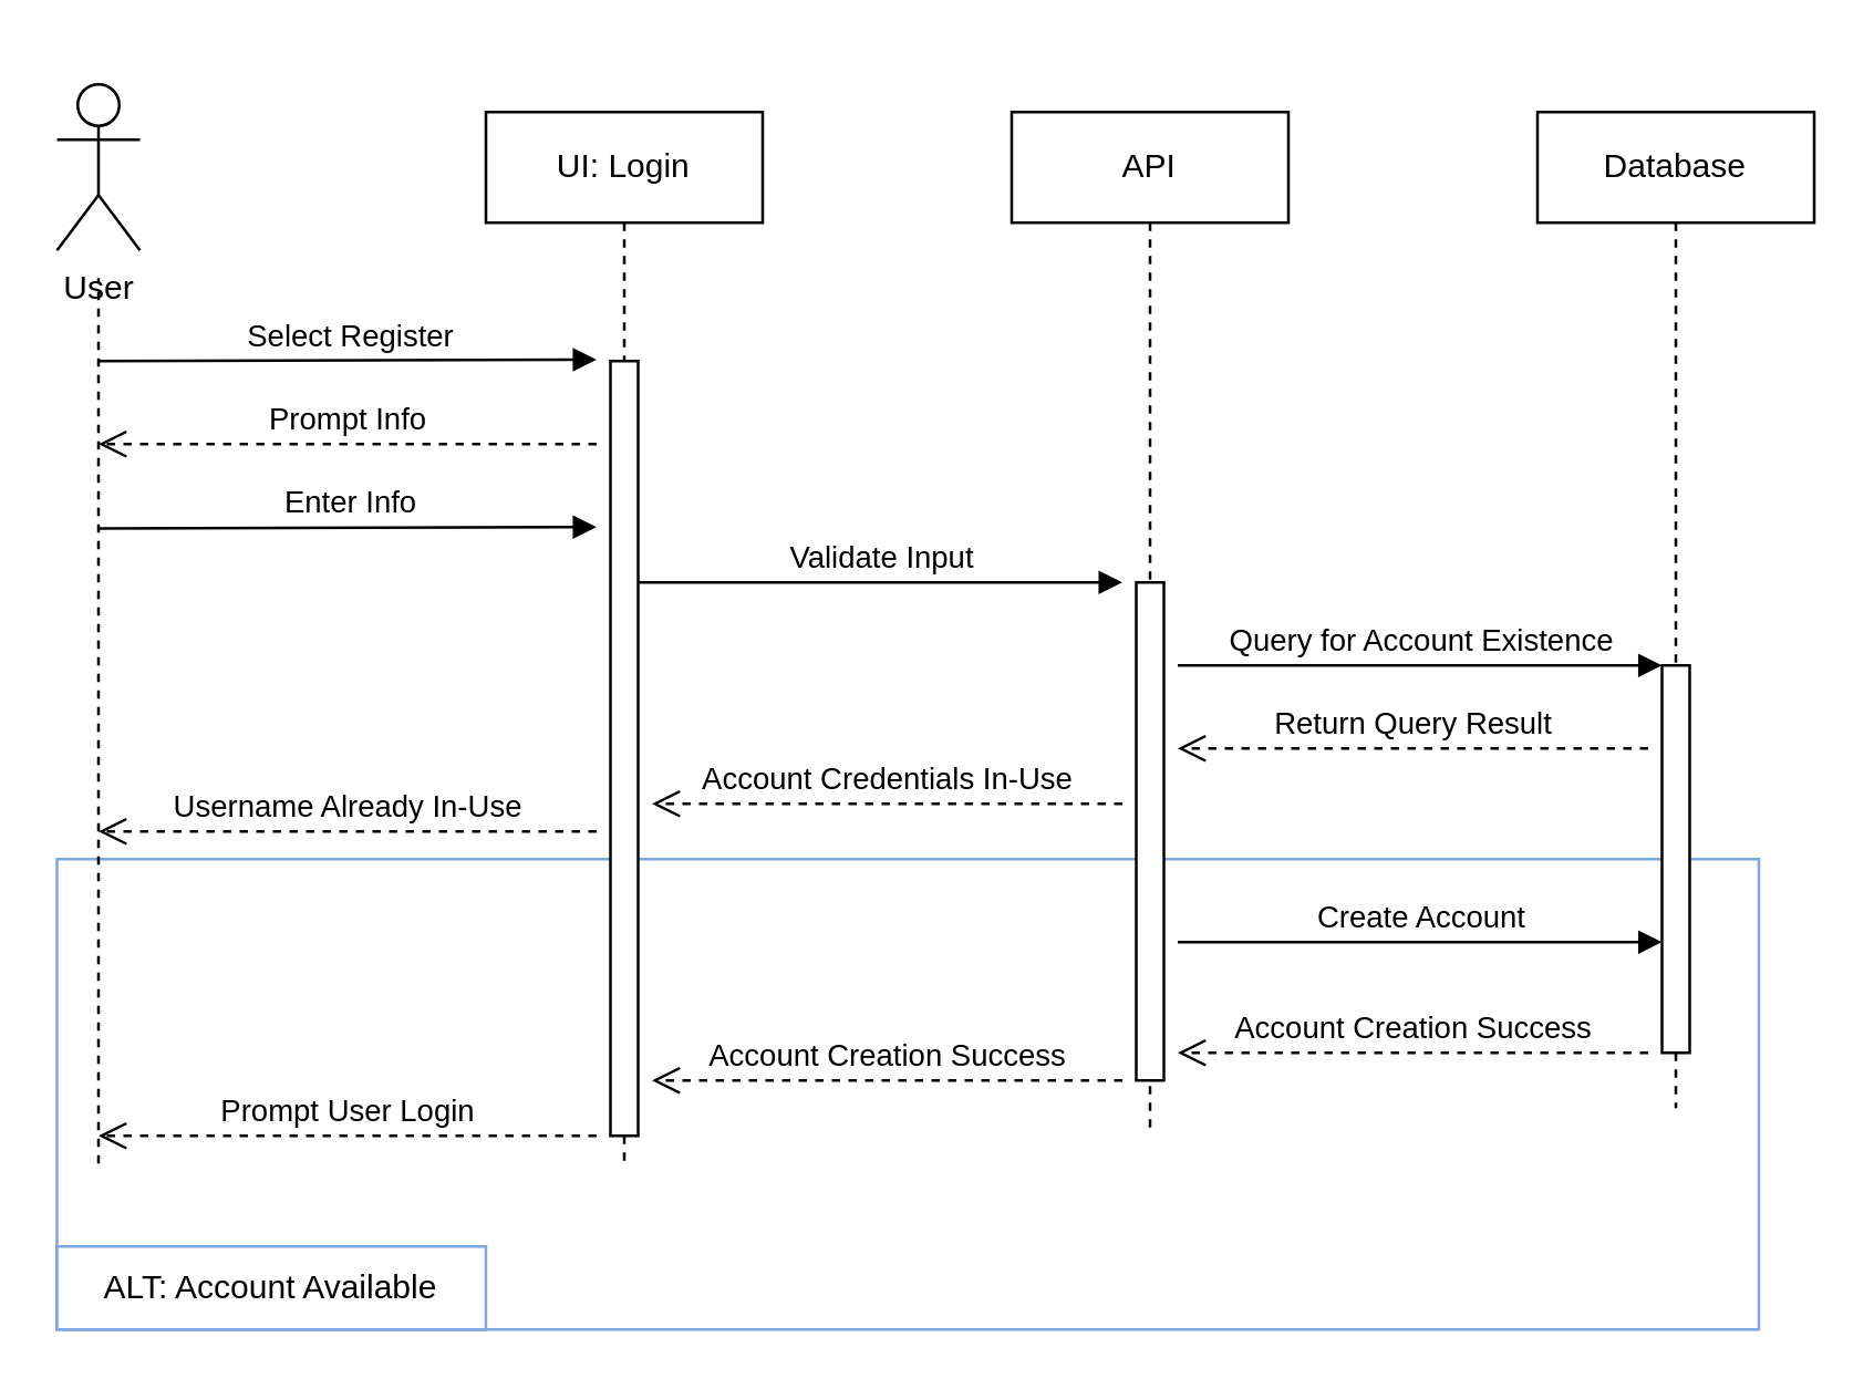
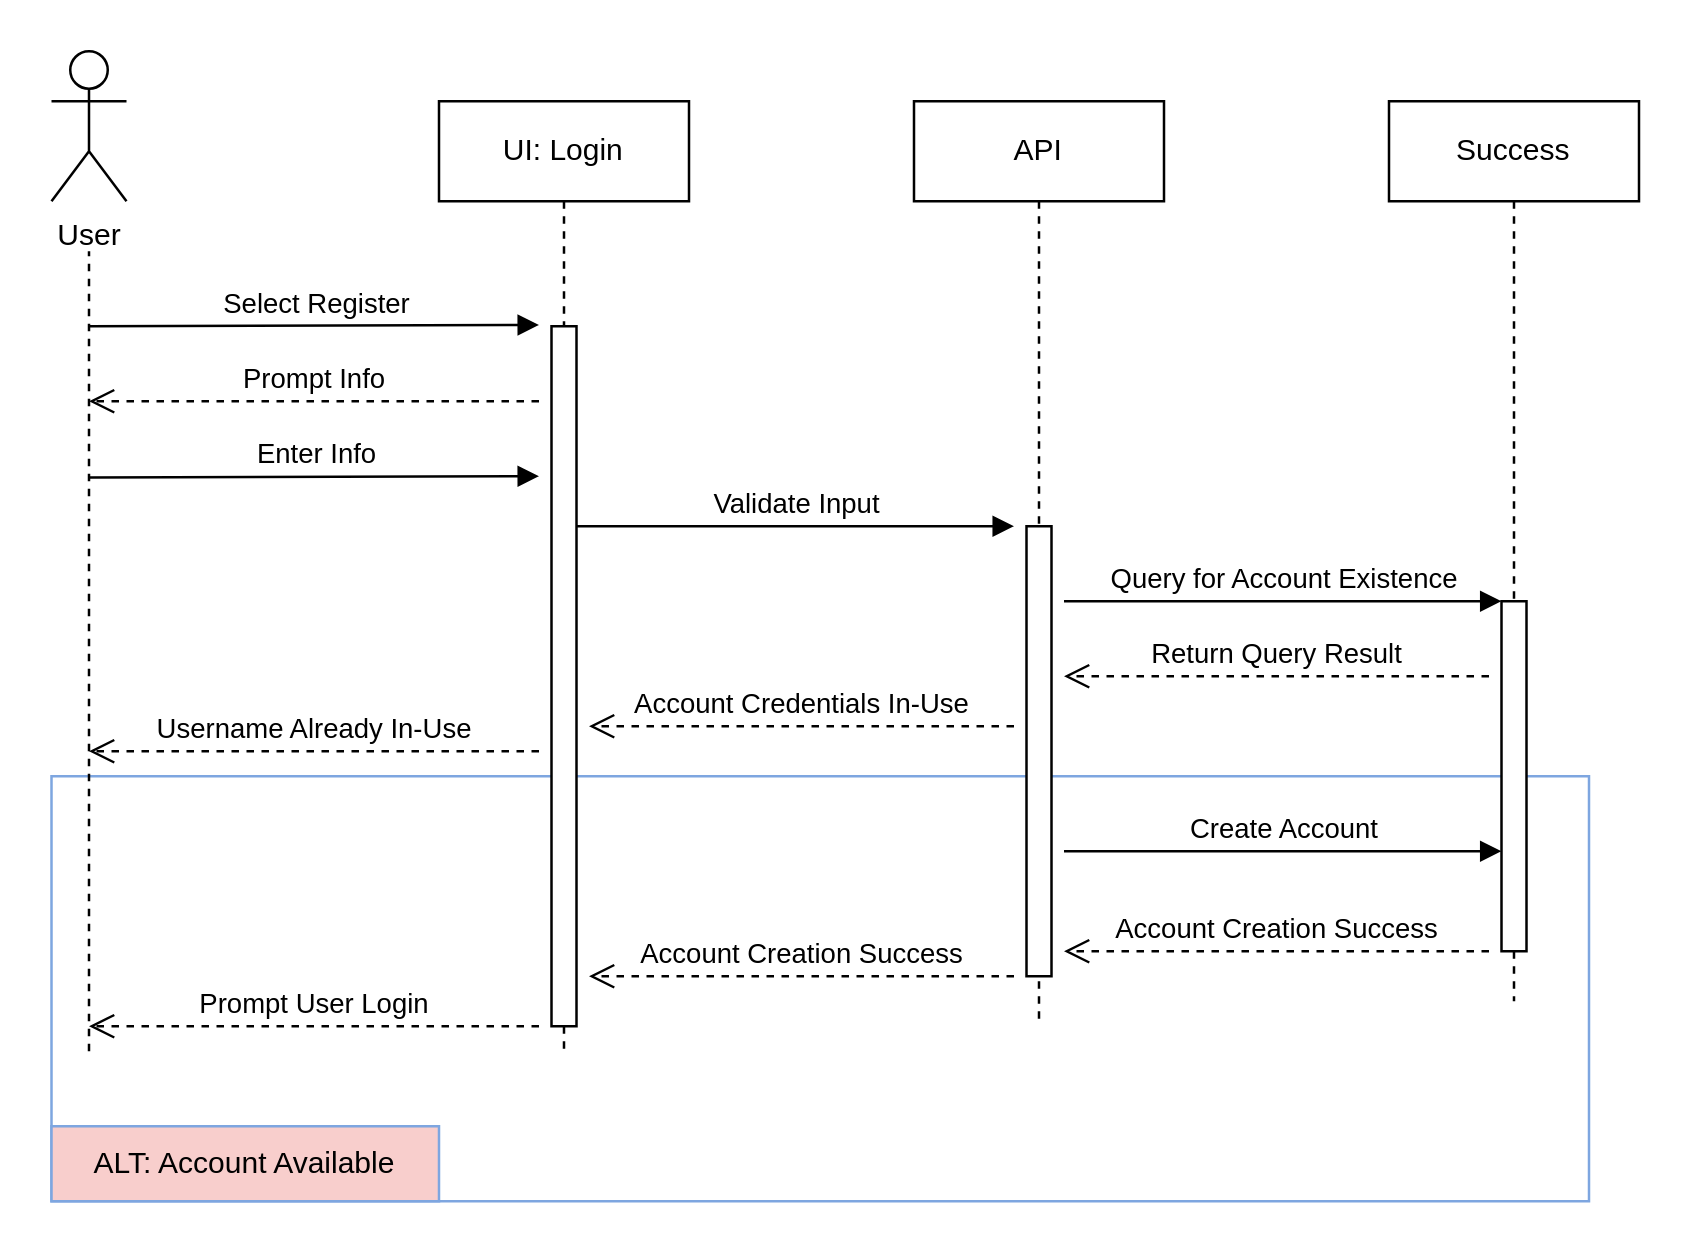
  <mxCell id="0" />
  <mxCell id="1" parent="0" />
  <mxCell id="2" value="" style="rounded=0;whiteSpace=wrap;html=1;strokeColor=#7EA6E0;" vertex="1" parent="1"><mxGeometry x="20" y="310" width="615" height="170" as="geometry" /></mxCell>
  <mxCell id="3" value="" style="endArrow=none;dashed=1;html=1;rounded=0;" edge="1" parent="1"><mxGeometry width="50" height="50" relative="1" as="geometry"><mxPoint x="35" y="420" as="sourcePoint" /><mxPoint x="35" y="100" as="targetPoint" /></mxGeometry></mxCell>
  <mxCell id="4" value="UI: Login" style="shape=umlLifeline;perimeter=lifelinePerimeter;whiteSpace=wrap;html=1;container=0;dropTarget=0;collapsible=0;recursiveResize=0;outlineConnect=0;portConstraint=eastwest;newEdgeStyle={&quot;edgeStyle&quot;:&quot;elbowEdgeStyle&quot;,&quot;elbow&quot;:&quot;vertical&quot;,&quot;curved&quot;:0,&quot;rounded&quot;:0};" parent="1" vertex="1"><mxGeometry x="175" y="40" width="100" height="380" as="geometry" /></mxCell>
  <mxCell id="5" value="" style="html=1;points=[];perimeter=orthogonalPerimeter;outlineConnect=0;targetShapes=umlLifeline;portConstraint=eastwest;newEdgeStyle={&quot;edgeStyle&quot;:&quot;elbowEdgeStyle&quot;,&quot;elbow&quot;:&quot;vertical&quot;,&quot;curved&quot;:0,&quot;rounded&quot;:0};" parent="4" vertex="1"><mxGeometry x="45" y="90" width="10" height="280" as="geometry" /></mxCell>
  <mxCell id="6" value="API" style="shape=umlLifeline;perimeter=lifelinePerimeter;whiteSpace=wrap;html=1;container=0;dropTarget=0;collapsible=0;recursiveResize=0;outlineConnect=0;portConstraint=eastwest;newEdgeStyle={&quot;edgeStyle&quot;:&quot;elbowEdgeStyle&quot;,&quot;elbow&quot;:&quot;vertical&quot;,&quot;curved&quot;:0,&quot;rounded&quot;:0};" vertex="1" parent="1"><mxGeometry x="365" y="40" width="100" height="370" as="geometry" /></mxCell>
  <mxCell id="7" value="" style="html=1;points=[];perimeter=orthogonalPerimeter;outlineConnect=0;targetShapes=umlLifeline;portConstraint=eastwest;newEdgeStyle={&quot;edgeStyle&quot;:&quot;elbowEdgeStyle&quot;,&quot;elbow&quot;:&quot;vertical&quot;,&quot;curved&quot;:0,&quot;rounded&quot;:0};" vertex="1" parent="6"><mxGeometry x="45" y="170" width="10" height="180" as="geometry" /></mxCell>
  <mxCell id="8" value="Validate Input" style="html=1;verticalAlign=bottom;endArrow=block;edgeStyle=elbowEdgeStyle;elbow=vertical;curved=0;rounded=0;" edge="1" parent="1"><mxGeometry x="0.006" relative="1" as="geometry"><mxPoint x="230" y="210" as="sourcePoint" /><Array as="points"><mxPoint x="320" y="210" /></Array><mxPoint x="405" y="210" as="targetPoint" /><mxPoint as="offset" /></mxGeometry></mxCell>
- <mxCell id="9" value="Database" style="shape=umlLifeline;perimeter=lifelinePerimeter;whiteSpace=wrap;html=1;container=0;dropTarget=0;collapsible=0;recursiveResize=0;outlineConnect=0;portConstraint=eastwest;newEdgeStyle={&quot;edgeStyle&quot;:&quot;elbowEdgeStyle&quot;,&quot;elbow&quot;:&quot;vertical&quot;,&quot;curved&quot;:0,&quot;rounded&quot;:0};" vertex="1" parent="1"><mxGeometry x="555" y="40" width="100" height="360" as="geometry" /></mxCell>
+ <mxCell id="9" value="Success" style="shape=umlLifeline;perimeter=lifelinePerimeter;whiteSpace=wrap;html=1;container=0;dropTarget=0;collapsible=0;recursiveResize=0;outlineConnect=0;portConstraint=eastwest;newEdgeStyle={&quot;edgeStyle&quot;:&quot;elbowEdgeStyle&quot;,&quot;elbow&quot;:&quot;vertical&quot;,&quot;curved&quot;:0,&quot;rounded&quot;:0};" vertex="1" parent="1"><mxGeometry x="555" y="40" width="100" height="360" as="geometry" /></mxCell>
  <mxCell id="10" value="" style="html=1;points=[];perimeter=orthogonalPerimeter;outlineConnect=0;targetShapes=umlLifeline;portConstraint=eastwest;newEdgeStyle={&quot;edgeStyle&quot;:&quot;elbowEdgeStyle&quot;,&quot;elbow&quot;:&quot;vertical&quot;,&quot;curved&quot;:0,&quot;rounded&quot;:0};" vertex="1" parent="9"><mxGeometry x="45" y="200" width="10" height="140" as="geometry" /></mxCell>
  <mxCell id="11" value="Query for Account Existence" style="html=1;verticalAlign=bottom;endArrow=block;edgeStyle=elbowEdgeStyle;elbow=vertical;curved=0;rounded=0;" edge="1" parent="1"><mxGeometry relative="1" as="geometry"><mxPoint x="425" y="240" as="sourcePoint" /><Array as="points"><mxPoint x="515" y="240" /></Array><mxPoint x="600" y="240" as="targetPoint" /></mxGeometry></mxCell>
  <mxCell id="12" value="Return Query Result" style="html=1;verticalAlign=bottom;endArrow=open;dashed=1;endSize=8;edgeStyle=elbowEdgeStyle;elbow=horizontal;curved=0;rounded=0;" edge="1" parent="1"><mxGeometry relative="1" as="geometry"><mxPoint x="425" y="270" as="targetPoint" /><Array as="points"><mxPoint x="520" y="270" /></Array><mxPoint x="595" y="270" as="sourcePoint" /><mxPoint as="offset" /></mxGeometry></mxCell>
  <mxCell id="13" value="Prompt User Login" style="html=1;verticalAlign=bottom;endArrow=open;dashed=1;endSize=8;edgeStyle=elbowEdgeStyle;elbow=vertical;curved=0;rounded=0;" edge="1" parent="1"><mxGeometry relative="1" as="geometry"><mxPoint x="35" y="410" as="targetPoint" /><Array as="points"><mxPoint x="140" y="410" /></Array><mxPoint x="215" y="410" as="sourcePoint" /></mxGeometry></mxCell>
  <mxCell id="14" value="Account Credentials In-Use" style="html=1;verticalAlign=bottom;endArrow=open;dashed=1;endSize=8;edgeStyle=elbowEdgeStyle;elbow=vertical;curved=0;rounded=0;" edge="1" parent="1"><mxGeometry relative="1" as="geometry"><mxPoint x="235" y="290" as="targetPoint" /><Array as="points"><mxPoint x="330" y="290" /></Array><mxPoint x="405" y="290" as="sourcePoint" /><mxPoint as="offset" /></mxGeometry></mxCell>
- <mxCell id="15" value="User" style="shape=umlActor;verticalLabelPosition=bottom;verticalAlign=top;html=1;" vertex="1" parent="1"><mxGeometry x="20" y="30" width="30" height="60" as="geometry" /></mxCell>
+ <mxCell id="15" value="User" style="shape=umlActor;verticalLabelPosition=bottom;verticalAlign=top;html=1;" vertex="1" parent="1"><mxGeometry x="20" y="20" width="30" height="60" as="geometry" /></mxCell>
  <mxCell id="16" value="Select Register" style="html=1;verticalAlign=bottom;endArrow=block;edgeStyle=elbowEdgeStyle;elbow=vertical;curved=0;rounded=0;" edge="1" parent="1"><mxGeometry relative="1" as="geometry"><mxPoint x="35" y="130" as="sourcePoint" /><Array as="points"><mxPoint x="140" y="129.5" /></Array><mxPoint x="215" y="130" as="targetPoint" /></mxGeometry></mxCell>
  <mxCell id="17" value="Prompt Info" style="html=1;verticalAlign=bottom;endArrow=open;dashed=1;endSize=8;edgeStyle=elbowEdgeStyle;elbow=vertical;curved=0;rounded=0;" edge="1" parent="1"><mxGeometry relative="1" as="geometry"><mxPoint x="35" y="160" as="targetPoint" /><Array as="points"><mxPoint x="140" y="160" /></Array><mxPoint x="215" y="160" as="sourcePoint" /></mxGeometry></mxCell>
  <mxCell id="18" value="Enter Info" style="html=1;verticalAlign=bottom;endArrow=block;edgeStyle=elbowEdgeStyle;elbow=vertical;curved=0;rounded=0;" edge="1" parent="1"><mxGeometry relative="1" as="geometry"><mxPoint x="35" y="190.5" as="sourcePoint" /><Array as="points"><mxPoint x="140" y="190" /></Array><mxPoint x="215" y="190.5" as="targetPoint" /></mxGeometry></mxCell>
  <mxCell id="19" value="Account Creation Success" style="html=1;verticalAlign=bottom;endArrow=open;dashed=1;endSize=8;edgeStyle=elbowEdgeStyle;elbow=vertical;curved=0;rounded=0;" edge="1" parent="1"><mxGeometry relative="1" as="geometry"><mxPoint x="235" y="390" as="targetPoint" /><Array as="points"><mxPoint x="330" y="390" /></Array><mxPoint x="405" y="390" as="sourcePoint" /></mxGeometry></mxCell>
  <mxCell id="20" value="Create Account" style="html=1;verticalAlign=bottom;endArrow=block;edgeStyle=elbowEdgeStyle;elbow=vertical;curved=0;rounded=0;" edge="1" parent="1"><mxGeometry relative="1" as="geometry"><mxPoint x="425" y="340" as="sourcePoint" /><Array as="points"><mxPoint x="515" y="340" /></Array><mxPoint x="600" y="340" as="targetPoint" /></mxGeometry></mxCell>
  <mxCell id="21" value="Account Creation Success" style="html=1;verticalAlign=bottom;endArrow=open;dashed=1;endSize=8;edgeStyle=elbowEdgeStyle;elbow=horizontal;curved=0;rounded=0;" edge="1" parent="1"><mxGeometry relative="1" as="geometry"><mxPoint x="425" y="380" as="targetPoint" /><Array as="points"><mxPoint x="520" y="380" /></Array><mxPoint x="595" y="380" as="sourcePoint" /><mxPoint as="offset" /></mxGeometry></mxCell>
  <mxCell id="22" value="Username Already In-Use" style="html=1;verticalAlign=bottom;endArrow=open;dashed=1;endSize=8;edgeStyle=elbowEdgeStyle;elbow=vertical;curved=0;rounded=0;" edge="1" parent="1"><mxGeometry relative="1" as="geometry"><mxPoint x="35" y="300" as="targetPoint" /><Array as="points"><mxPoint x="140" y="300" /></Array><mxPoint x="215" y="300" as="sourcePoint" /><mxPoint as="offset" /></mxGeometry></mxCell>
  <mxCell id="23" style="edgeStyle=orthogonalEdgeStyle;rounded=0;orthogonalLoop=1;jettySize=auto;html=1;exitX=0.5;exitY=1;exitDx=0;exitDy=0;" edge="1" parent="1" source="2" target="2"><mxGeometry relative="1" as="geometry" /></mxCell>
- <mxCell id="24" value="ALT: Account Available" style="rounded=0;whiteSpace=wrap;html=1;strokeColor=#7EA6E0;" vertex="1" parent="1"><mxGeometry x="20" y="450" width="155" height="30" as="geometry" /></mxCell>
+ <mxCell id="24" value="ALT: Account Available" style="rounded=0;whiteSpace=wrap;html=1;strokeColor=#7EA6E0;fillColor=#f8cecc;" vertex="1" parent="1"><mxGeometry x="20" y="450" width="155" height="30" as="geometry" /></mxCell>
